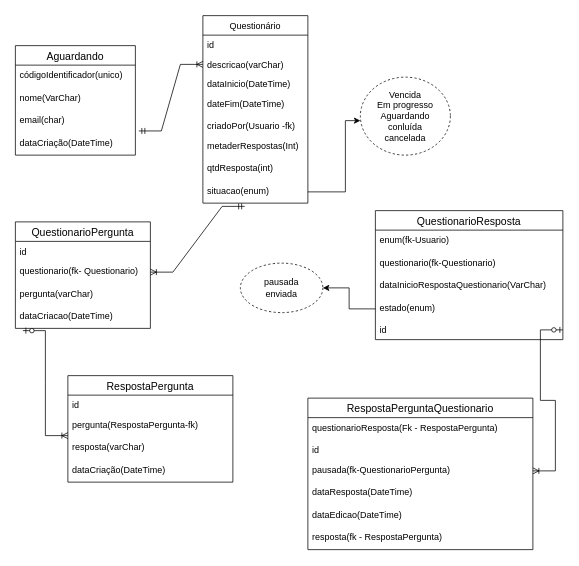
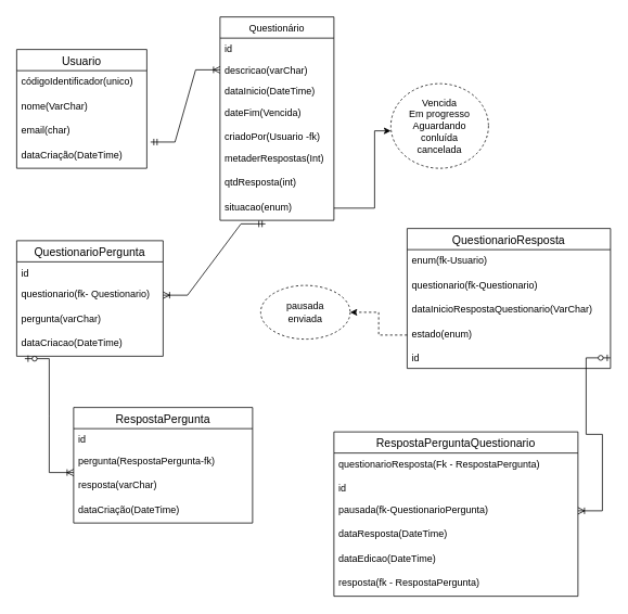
  <mxCell id="0" />
  <mxCell id="1" parent="0" />
- <mxCell id="2" value="Aguardando" style="swimlane;fontStyle=0;childLayout=stackLayout;horizontal=1;startSize=26;horizontalStack=0;resizeParent=1;resizeParentMax=0;resizeLast=0;collapsible=1;marginBottom=0;align=center;fontSize=14;" vertex="1" parent="1"><mxGeometry x="20" y="60" width="160" height="146" as="geometry" /></mxCell>
+ <mxCell id="2" value="Usuario" style="swimlane;fontStyle=0;childLayout=stackLayout;horizontal=1;startSize=26;horizontalStack=0;resizeParent=1;resizeParentMax=0;resizeLast=0;collapsible=1;marginBottom=0;align=center;fontSize=14;" vertex="1" parent="1"><mxGeometry x="20" y="60" width="160" height="146" as="geometry" /></mxCell>
  <mxCell id="3" value="códigoIdentificador(unico)" style="text;strokeColor=none;fillColor=none;spacingLeft=4;spacingRight=4;overflow=hidden;rotatable=0;points=[[0,0.5],[1,0.5]];portConstraint=eastwest;fontSize=12;" vertex="1" parent="2"><mxGeometry y="26" width="160" height="30" as="geometry" /></mxCell>
  <mxCell id="4" value="nome(VarChar)" style="text;strokeColor=none;fillColor=none;spacingLeft=4;spacingRight=4;overflow=hidden;rotatable=0;points=[[0,0.5],[1,0.5]];portConstraint=eastwest;fontSize=12;" vertex="1" parent="2"><mxGeometry y="56" width="160" height="30" as="geometry" /></mxCell>
  <mxCell id="5" value="email(char)" style="text;strokeColor=none;fillColor=none;spacingLeft=4;spacingRight=4;overflow=hidden;rotatable=0;points=[[0,0.5],[1,0.5]];portConstraint=eastwest;fontSize=12;" vertex="1" parent="2"><mxGeometry y="86" width="160" height="30" as="geometry" /></mxCell>
  <mxCell id="6" value="dataCriação(DateTime)" style="text;strokeColor=none;fillColor=none;spacingLeft=4;spacingRight=4;overflow=hidden;rotatable=0;points=[[0,0.5],[1,0.5]];portConstraint=eastwest;fontSize=12;" vertex="1" parent="2"><mxGeometry y="116" width="160" height="30" as="geometry" /></mxCell>
  <mxCell id="7" value="Questionário" style="swimlane;fontStyle=0;childLayout=stackLayout;horizontal=1;startSize=26;fillColor=none;horizontalStack=0;resizeParent=1;resizeParentMax=0;resizeLast=0;collapsible=1;marginBottom=0;" vertex="1" parent="1"><mxGeometry x="270" width="140" height="250" as="geometry" y="20" /></mxCell>
  <mxCell id="8" value="id" style="text;strokeColor=none;fillColor=none;align=left;verticalAlign=top;spacingLeft=4;spacingRight=4;overflow=hidden;rotatable=0;points=[[0,0.5],[1,0.5]];portConstraint=eastwest;" vertex="1" parent="7"><mxGeometry y="26" width="140" height="26" as="geometry" /></mxCell>
  <mxCell id="9" value="descricao(varChar)" style="text;strokeColor=none;fillColor=none;align=left;verticalAlign=top;spacingLeft=4;spacingRight=4;overflow=hidden;rotatable=0;points=[[0,0.5],[1,0.5]];portConstraint=eastwest;" vertex="1" parent="7"><mxGeometry y="52" width="140" height="26" as="geometry" /></mxCell>
  <mxCell id="10" value="dataInicio(DateTime)" style="text;strokeColor=none;fillColor=none;align=left;verticalAlign=top;spacingLeft=4;spacingRight=4;overflow=hidden;rotatable=0;points=[[0,0.5],[1,0.5]];portConstraint=eastwest;" vertex="1" parent="7"><mxGeometry y="78" width="140" height="26" as="geometry" /></mxCell>
- <mxCell id="11" value="dateFim(DateTime)" style="text;strokeColor=none;fillColor=none;spacingLeft=4;spacingRight=4;overflow=hidden;rotatable=0;points=[[0,0.5],[1,0.5]];portConstraint=eastwest;fontSize=12;" vertex="1" parent="7"><mxGeometry y="104" width="140" height="30" as="geometry" /></mxCell>
+ <mxCell id="11" value="dateFim(Vencida)" style="text;strokeColor=none;fillColor=none;spacingLeft=4;spacingRight=4;overflow=hidden;rotatable=0;points=[[0,0.5],[1,0.5]];portConstraint=eastwest;fontSize=12;" vertex="1" parent="7"><mxGeometry y="104" width="140" height="30" as="geometry" /></mxCell>
  <mxCell id="12" value="criadoPor(Usuario -fk)" style="text;strokeColor=none;fillColor=none;align=left;verticalAlign=top;spacingLeft=4;spacingRight=4;overflow=hidden;rotatable=0;points=[[0,0.5],[1,0.5]];portConstraint=eastwest;" vertex="1" parent="7"><mxGeometry y="134" width="140" height="26" as="geometry" /></mxCell>
  <mxCell id="13" value="metaderRespostas(Int)" style="text;strokeColor=none;fillColor=none;spacingLeft=4;spacingRight=4;overflow=hidden;rotatable=0;points=[[0,0.5],[1,0.5]];portConstraint=eastwest;fontSize=12;" vertex="1" parent="7"><mxGeometry y="160" width="140" height="30" as="geometry" /></mxCell>
  <mxCell id="14" value="qtdResposta(int)" style="text;strokeColor=none;fillColor=none;spacingLeft=4;spacingRight=4;overflow=hidden;rotatable=0;points=[[0,0.5],[1,0.5]];portConstraint=eastwest;fontSize=12;" vertex="1" parent="7"><mxGeometry y="190" width="140" height="30" as="geometry" /></mxCell>
  <mxCell id="15" value="situacao(enum)" style="text;strokeColor=none;fillColor=none;spacingLeft=4;spacingRight=4;overflow=hidden;rotatable=0;points=[[0,0.5],[1,0.5]];portConstraint=eastwest;fontSize=12;" vertex="1" parent="7"><mxGeometry y="220" width="140" height="30" as="geometry" /></mxCell>
  <mxCell id="16" value="Vencida&lt;br&gt;Em progresso&lt;br&gt;Aguardando&lt;br&gt;conluída&lt;br&gt;cancelada" style="ellipse;whiteSpace=wrap;html=1;align=center;dashed=1;" vertex="1" parent="1"><mxGeometry x="480" y="102" width="120" height="104" as="geometry" /></mxCell>
  <mxCell id="17" style="edgeStyle=orthogonalEdgeStyle;rounded=0;orthogonalLoop=1;jettySize=auto;html=1;exitX=1;exitY=0.5;exitDx=0;exitDy=0;" edge="1" parent="1" source="15"><mxGeometry relative="1" as="geometry"><mxPoint x="480" y="160" as="targetPoint" /><Array as="points"><mxPoint x="460" y="255" /><mxPoint x="460" y="160" /></Array></mxGeometry></mxCell>
  <mxCell id="18" value="QuestionarioPergunta" style="swimlane;fontStyle=0;childLayout=stackLayout;horizontal=1;startSize=26;horizontalStack=0;resizeParent=1;resizeParentMax=0;resizeLast=0;collapsible=1;marginBottom=0;align=center;fontSize=14;" vertex="1" parent="1"><mxGeometry x="20" y="295" width="180" height="142" as="geometry" /></mxCell>
  <mxCell id="19" value="id" style="text;strokeColor=none;fillColor=none;align=left;verticalAlign=top;spacingLeft=4;spacingRight=4;overflow=hidden;rotatable=0;points=[[0,0.5],[1,0.5]];portConstraint=eastwest;" vertex="1" parent="18"><mxGeometry y="26" width="180" height="26" as="geometry" /></mxCell>
  <mxCell id="20" value="questionario(fk- Questionario)" style="text;strokeColor=none;fillColor=none;spacingLeft=4;spacingRight=4;overflow=hidden;rotatable=0;points=[[0,0.5],[1,0.5]];portConstraint=eastwest;fontSize=12;" vertex="1" parent="18"><mxGeometry y="52" width="180" height="30" as="geometry" /></mxCell>
  <mxCell id="21" value="pergunta(varChar)" style="text;strokeColor=none;fillColor=none;spacingLeft=4;spacingRight=4;overflow=hidden;rotatable=0;points=[[0,0.5],[1,0.5]];portConstraint=eastwest;fontSize=12;" vertex="1" parent="18"><mxGeometry y="82" width="180" height="30" as="geometry" /></mxCell>
  <mxCell id="22" value="dataCriacao(DateTime)" style="text;strokeColor=none;fillColor=none;spacingLeft=4;spacingRight=4;overflow=hidden;rotatable=0;points=[[0,0.5],[1,0.5]];portConstraint=eastwest;fontSize=12;" vertex="1" parent="18"><mxGeometry y="112" width="180" height="30" as="geometry" /></mxCell>
  <mxCell id="23" value="RespostaPergunta" style="swimlane;fontStyle=0;childLayout=stackLayout;horizontal=1;startSize=26;horizontalStack=0;resizeParent=1;resizeParentMax=0;resizeLast=0;collapsible=1;marginBottom=0;align=center;fontSize=14;" vertex="1" parent="1"><mxGeometry x="90" y="500" width="220" height="142" as="geometry" /></mxCell>
  <mxCell id="24" value="id" style="text;strokeColor=none;fillColor=none;align=left;verticalAlign=top;spacingLeft=4;spacingRight=4;overflow=hidden;rotatable=0;points=[[0,0.5],[1,0.5]];portConstraint=eastwest;" vertex="1" parent="23"><mxGeometry y="26" width="220" height="26" as="geometry" /></mxCell>
  <mxCell id="25" value="pergunta(RespostaPergunta-fk)" style="text;strokeColor=none;fillColor=none;spacingLeft=4;spacingRight=4;overflow=hidden;rotatable=0;points=[[0,0.5],[1,0.5]];portConstraint=eastwest;fontSize=12;" vertex="1" parent="23"><mxGeometry y="52" width="220" height="30" as="geometry" /></mxCell>
  <mxCell id="26" value="resposta(varChar)" style="text;strokeColor=none;fillColor=none;spacingLeft=4;spacingRight=4;overflow=hidden;rotatable=0;points=[[0,0.5],[1,0.5]];portConstraint=eastwest;fontSize=12;" vertex="1" parent="23"><mxGeometry y="82" width="220" height="30" as="geometry" /></mxCell>
  <mxCell id="27" value="dataCriação(DateTime)" style="text;strokeColor=none;fillColor=none;spacingLeft=4;spacingRight=4;overflow=hidden;rotatable=0;points=[[0,0.5],[1,0.5]];portConstraint=eastwest;fontSize=12;" vertex="1" parent="23"><mxGeometry y="112" width="220" height="30" as="geometry" /></mxCell>
  <mxCell id="28" value="QuestionarioResposta" style="swimlane;fontStyle=0;childLayout=stackLayout;horizontal=1;startSize=26;horizontalStack=0;resizeParent=1;resizeParentMax=0;resizeLast=0;collapsible=1;marginBottom=0;align=center;fontSize=14;" vertex="1" parent="1"><mxGeometry x="500" y="280" width="250" height="172" as="geometry" /></mxCell>
  <mxCell id="29" value="enum(fk-Usuario)" style="text;strokeColor=none;fillColor=none;spacingLeft=4;spacingRight=4;overflow=hidden;rotatable=0;points=[[0,0.5],[1,0.5]];portConstraint=eastwest;fontSize=12;" vertex="1" parent="28"><mxGeometry y="26" width="250" height="30" as="geometry" /></mxCell>
  <mxCell id="30" value="questionario(fk-Questionario)" style="text;strokeColor=none;fillColor=none;spacingLeft=4;spacingRight=4;overflow=hidden;rotatable=0;points=[[0,0.5],[1,0.5]];portConstraint=eastwest;fontSize=12;" vertex="1" parent="28"><mxGeometry y="56" width="250" height="30" as="geometry" /></mxCell>
  <mxCell id="31" value="dataInicioRespostaQuestionario(VarChar)" style="text;strokeColor=none;fillColor=none;spacingLeft=4;spacingRight=4;overflow=hidden;rotatable=0;points=[[0,0.5],[1,0.5]];portConstraint=eastwest;fontSize=12;" vertex="1" parent="28"><mxGeometry y="86" width="250" height="30" as="geometry" /></mxCell>
  <mxCell id="32" value="estado(enum)" style="text;strokeColor=none;fillColor=none;spacingLeft=4;spacingRight=4;overflow=hidden;rotatable=0;points=[[0,0.5],[1,0.5]];portConstraint=eastwest;fontSize=12;" vertex="1" parent="28"><mxGeometry y="116" width="250" height="30" as="geometry" /></mxCell>
  <mxCell id="33" value="id" style="text;strokeColor=none;fillColor=none;align=left;verticalAlign=top;spacingLeft=4;spacingRight=4;overflow=hidden;rotatable=0;points=[[0,0.5],[1,0.5]];portConstraint=eastwest;" vertex="1" parent="28"><mxGeometry y="146" width="250" height="26" as="geometry" /></mxCell>
  <mxCell id="34" value="pausada&lt;br&gt;enviada" style="ellipse;whiteSpace=wrap;html=1;align=center;dashed=1;" vertex="1" parent="1"><mxGeometry x="320" y="350" width="110" height="66" as="geometry" /></mxCell>
- <mxCell id="35" style="edgeStyle=orthogonalEdgeStyle;rounded=0;orthogonalLoop=1;jettySize=auto;html=1;exitX=0;exitY=0.5;exitDx=0;exitDy=0;entryX=1;entryY=0.5;entryDx=0;entryDy=0;" edge="1" parent="1" source="32" target="34"><mxGeometry relative="1" as="geometry" /></mxCell>
+ <mxCell id="35" style="edgeStyle=orthogonalEdgeStyle;rounded=0;orthogonalLoop=1;jettySize=auto;html=1;exitX=0;exitY=0.5;exitDx=0;exitDy=0;entryX=1;entryY=0.5;entryDx=0;entryDy=0;dashed=1;" edge="1" parent="1" source="32" target="34"><mxGeometry relative="1" as="geometry" /></mxCell>
  <mxCell id="36" value="RespostaPerguntaQuestionario" style="swimlane;fontStyle=0;childLayout=stackLayout;horizontal=1;startSize=26;horizontalStack=0;resizeParent=1;resizeParentMax=0;resizeLast=0;collapsible=1;marginBottom=0;align=center;fontSize=14;" vertex="1" parent="1"><mxGeometry x="410" y="530" width="300" height="202" as="geometry" /></mxCell>
  <mxCell id="37" value="questionarioResposta(Fk - RespostaPergunta)" style="text;strokeColor=none;fillColor=none;spacingLeft=4;spacingRight=4;overflow=hidden;rotatable=0;points=[[0,0.5],[1,0.5]];portConstraint=eastwest;fontSize=12;" vertex="1" parent="36"><mxGeometry y="26" width="300" height="30" as="geometry" /></mxCell>
  <mxCell id="38" value="id" style="text;strokeColor=none;fillColor=none;align=left;verticalAlign=top;spacingLeft=4;spacingRight=4;overflow=hidden;rotatable=0;points=[[0,0.5],[1,0.5]];portConstraint=eastwest;" vertex="1" parent="36"><mxGeometry y="56" width="300" height="26" as="geometry" /></mxCell>
  <mxCell id="39" value="pausada(fk-QuestionarioPergunta)" style="text;strokeColor=none;fillColor=none;spacingLeft=4;spacingRight=4;overflow=hidden;rotatable=0;points=[[0,0.5],[1,0.5]];portConstraint=eastwest;fontSize=12;" vertex="1" parent="36"><mxGeometry y="82" width="300" height="30" as="geometry" /></mxCell>
  <mxCell id="40" value="dataResposta(DateTime)" style="text;strokeColor=none;fillColor=none;spacingLeft=4;spacingRight=4;overflow=hidden;rotatable=0;points=[[0,0.5],[1,0.5]];portConstraint=eastwest;fontSize=12;" vertex="1" parent="36"><mxGeometry y="112" width="300" height="30" as="geometry" /></mxCell>
  <mxCell id="41" value="dataEdicao(DateTime)" style="text;strokeColor=none;fillColor=none;spacingLeft=4;spacingRight=4;overflow=hidden;rotatable=0;points=[[0,0.5],[1,0.5]];portConstraint=eastwest;fontSize=12;" vertex="1" parent="36"><mxGeometry y="142" width="300" height="30" as="geometry" /></mxCell>
  <mxCell id="42" value="resposta(fk - RespostaPergunta)" style="text;strokeColor=none;fillColor=none;spacingLeft=4;spacingRight=4;overflow=hidden;rotatable=0;points=[[0,0.5],[1,0.5]];portConstraint=eastwest;fontSize=12;" vertex="1" parent="36"><mxGeometry y="172" width="300" height="30" as="geometry" /></mxCell>
  <mxCell id="43" value="" style="edgeStyle=entityRelationEdgeStyle;fontSize=12;html=1;endArrow=ERoneToMany;startArrow=ERmandOne;rounded=0;exitX=0.398;exitY=1.145;exitDx=0;exitDy=0;exitPerimeter=0;" edge="1" parent="1" source="15" target="20"><mxGeometry width="100" height="100" relative="1" as="geometry"><mxPoint x="200" y="410" as="sourcePoint" /><mxPoint x="300" y="310" as="targetPoint" /></mxGeometry></mxCell>
  <mxCell id="44" value="" style="edgeStyle=entityRelationEdgeStyle;fontSize=12;html=1;endArrow=ERoneToMany;startArrow=ERmandOne;rounded=0;exitX=1.029;exitY=-0.075;exitDx=0;exitDy=0;exitPerimeter=0;entryX=0;entryY=0.5;entryDx=0;entryDy=0;" edge="1" parent="1" source="6" target="9"><mxGeometry width="100" height="100" relative="1" as="geometry"><mxPoint x="160" y="180" as="sourcePoint" /><mxPoint x="260" y="80" as="targetPoint" /></mxGeometry></mxCell>
  <mxCell id="45" value="" style="edgeStyle=entityRelationEdgeStyle;fontSize=12;html=1;endArrow=ERoneToMany;startArrow=ERzeroToOne;rounded=0;entryX=0;entryY=0.933;entryDx=0;entryDy=0;entryPerimeter=0;" edge="1" parent="1" target="25"><mxGeometry width="100" height="100" relative="1" as="geometry"><mxPoint x="30" y="440" as="sourcePoint" /><mxPoint x="110" y="460" as="targetPoint" /></mxGeometry></mxCell>
  <mxCell id="46" value="" style="edgeStyle=entityRelationEdgeStyle;fontSize=12;html=1;endArrow=ERoneToMany;startArrow=ERzeroToOne;rounded=0;exitX=1;exitY=0.5;exitDx=0;exitDy=0;entryX=1;entryY=0.5;entryDx=0;entryDy=0;" edge="1" parent="1" source="33" target="39"><mxGeometry width="100" height="100" relative="1" as="geometry"><mxPoint x="460" y="580" as="sourcePoint" /><mxPoint x="760" y="600" as="targetPoint" /></mxGeometry></mxCell>
